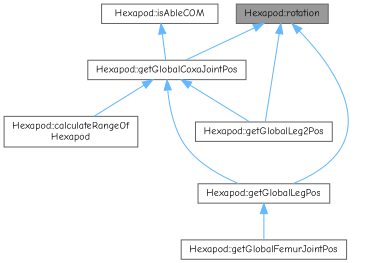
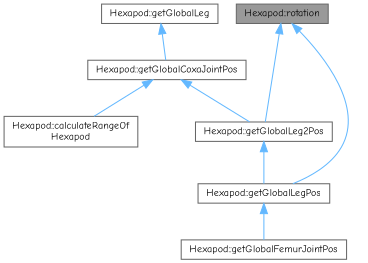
  digraph {
    fontname="Comic Neue"
    rankdir=TB
    node [color=grey40 fillcolor=white fontname="Comic Neue" fontsize=10 shape=box style=filled]
    edge [color=steelblue1 dir=back fontname="Comic Neue" fontsize=10 labelfontname=Helvetica labelfontsize=10 style=solid]
    n1 [color=gray40 fillcolor=grey60 fontcolor=black height=0.2 label="Hexapod::rotation" width=0.4]
    n2 [height=0.2 label="Hexapod::getGlobalCoxaJointPos" width=0.4]
    n3 [height=0.2 label="Hexapod::getGlobalLeg2Pos" width=0.4]
    n4 [height=0.2 label="Hexapod::getGlobalLegPos" width=0.4]
    n5 [height=0.2 label="Hexapod::calculateRangeOf\lHexapod" width=0.4]
    n6 [height=0.2 label="Hexapod::getGlobalFemurJointPos" width=0.4]
-   n7 [height=0.2 label="Hexapod::isAbleCOM" width=0.4]
-   n1 -> n2
+   n7 [height=0.2 label="Hexapod::getGlobalLeg" width=0.4]
    n1 -> n3
    n1 -> n4
    n2 -> n3
-   n2 -> n4
+   n3 -> n4
    n2 -> n5
    n4 -> n6
    n7 -> n2
  }
